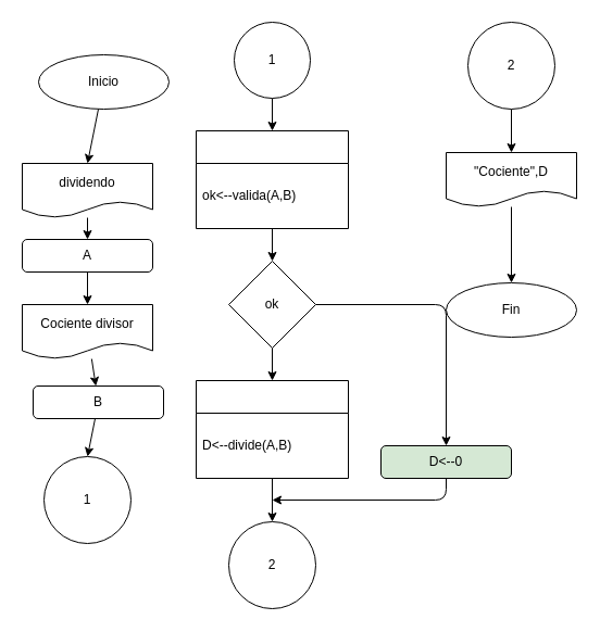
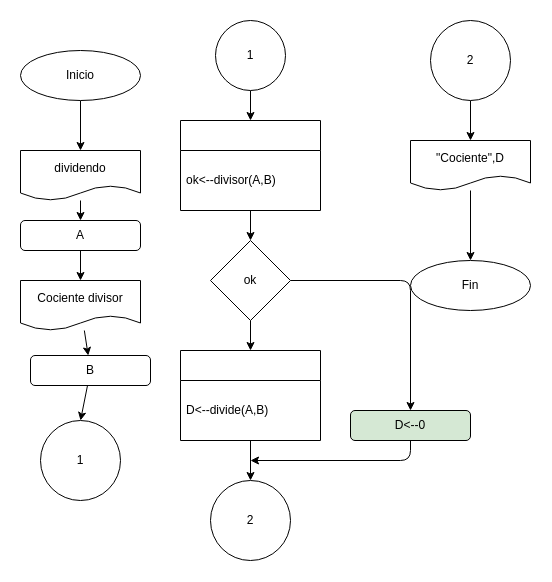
  <mxCell id="0" />
  <mxCell id="1" parent="0" />
  <mxCell id="2" style="edgeStyle=none;html=1;entryX=0.5;entryY=0;entryDx=0;entryDy=0;" parent="1" source="3" target="7" edge="1"><mxGeometry relative="1" as="geometry" /></mxCell>
- <mxCell id="3" value="Inicio" style="ellipse;whiteSpace=wrap;html=1;" parent="1" vertex="1"><mxGeometry x="35" y="50" width="120" height="50" as="geometry" /></mxCell>
+ <mxCell id="3" value="Inicio" style="ellipse;whiteSpace=wrap;html=1;" parent="1" vertex="1"><mxGeometry x="20" y="50" width="120" height="50" as="geometry" /></mxCell>
  <mxCell id="4" style="edgeStyle=none;html=1;entryX=0.5;entryY=0;entryDx=0;entryDy=0;" parent="1" source="5" target="9" edge="1"><mxGeometry relative="1" as="geometry" /></mxCell>
  <mxCell id="5" value="A" style="rounded=1;whiteSpace=wrap;html=1;" parent="1" vertex="1"><mxGeometry x="20" y="220" width="120" height="30" as="geometry" /></mxCell>
  <mxCell id="6" style="edgeStyle=none;html=1;entryX=0.5;entryY=0;entryDx=0;entryDy=0;" parent="1" source="7" target="5" edge="1"><mxGeometry relative="1" as="geometry" /></mxCell>
  <mxCell id="7" value="dividendo" style="shape=document;whiteSpace=wrap;html=1;boundedLbl=1;" parent="1" vertex="1"><mxGeometry x="20" y="150" width="120" height="50" as="geometry" /></mxCell>
  <mxCell id="8" style="edgeStyle=none;html=1;" parent="1" source="9" target="11" edge="1"><mxGeometry relative="1" as="geometry" /></mxCell>
  <mxCell id="9" value="Cociente divisor" style="shape=document;whiteSpace=wrap;html=1;boundedLbl=1;" parent="1" vertex="1"><mxGeometry x="20" y="280" width="120" height="50" as="geometry" /></mxCell>
  <mxCell id="10" style="edgeStyle=none;html=1;entryX=0.5;entryY=0;entryDx=0;entryDy=0;" parent="1" source="11" target="12" edge="1"><mxGeometry relative="1" as="geometry" /></mxCell>
  <mxCell id="11" value="B" style="rounded=1;whiteSpace=wrap;html=1;" parent="1" vertex="1"><mxGeometry x="30" y="355" width="120" height="30" as="geometry" /></mxCell>
  <mxCell id="12" value="1" style="ellipse;whiteSpace=wrap;html=1;aspect=fixed;" parent="1" vertex="1"><mxGeometry x="40" y="420" width="80" height="80" as="geometry" /></mxCell>
  <mxCell id="13" style="edgeStyle=none;html=1;entryX=0.5;entryY=0;entryDx=0;entryDy=0;" parent="1" source="14" target="16" edge="1"><mxGeometry relative="1" as="geometry" /></mxCell>
  <mxCell id="14" value="1" style="ellipse;whiteSpace=wrap;html=1;aspect=fixed;" parent="1" vertex="1"><mxGeometry x="215" y="20" width="70" height="70" as="geometry" /></mxCell>
  <mxCell id="15" style="edgeStyle=none;html=1;exitX=0.5;exitY=1;exitDx=0;exitDy=0;entryX=0.5;entryY=0;entryDx=0;entryDy=0;" parent="1" source="16" target="20" edge="1"><mxGeometry relative="1" as="geometry" /></mxCell>
  <mxCell id="16" value="" style="swimlane;fontStyle=0;childLayout=stackLayout;horizontal=1;startSize=30;horizontalStack=0;resizeParent=1;resizeParentMax=0;resizeLast=0;collapsible=1;marginBottom=0;whiteSpace=wrap;html=1;" parent="1" vertex="1"><mxGeometry x="180" y="120" width="140" height="90" as="geometry" /></mxCell>
- <mxCell id="17" value="ok&amp;lt;--valida(A,B)" style="text;strokeColor=none;fillColor=none;align=left;verticalAlign=middle;spacingLeft=4;spacingRight=4;overflow=hidden;points=[[0,0.5],[1,0.5]];portConstraint=eastwest;rotatable=0;whiteSpace=wrap;html=1;" parent="16" vertex="1"><mxGeometry y="30" width="140" height="60" as="geometry" /></mxCell>
+ <mxCell id="17" value="ok&amp;lt;--divisor(A,B)" style="text;strokeColor=none;fillColor=none;align=left;verticalAlign=middle;spacingLeft=4;spacingRight=4;overflow=hidden;points=[[0,0.5],[1,0.5]];portConstraint=eastwest;rotatable=0;whiteSpace=wrap;html=1;" parent="16" vertex="1"><mxGeometry y="30" width="140" height="60" as="geometry" /></mxCell>
  <mxCell id="18" style="edgeStyle=none;html=1;exitX=0.5;exitY=1;exitDx=0;exitDy=0;entryX=0.5;entryY=0;entryDx=0;entryDy=0;" parent="1" source="20" target="22" edge="1"><mxGeometry relative="1" as="geometry" /></mxCell>
  <mxCell id="19" style="edgeStyle=none;html=1;entryX=0.5;entryY=0;entryDx=0;entryDy=0;" parent="1" source="20" target="31" edge="1"><mxGeometry relative="1" as="geometry"><mxPoint x="440" y="350" as="targetPoint" /><Array as="points"><mxPoint x="410" y="280" /></Array></mxGeometry></mxCell>
  <mxCell id="20" value="ok" style="rhombus;whiteSpace=wrap;html=1;" parent="1" vertex="1"><mxGeometry x="210" y="240" width="80" height="80" as="geometry" /></mxCell>
  <mxCell id="21" style="edgeStyle=none;html=1;entryX=0.5;entryY=0;entryDx=0;entryDy=0;" parent="1" source="22" target="24" edge="1"><mxGeometry relative="1" as="geometry" /></mxCell>
  <mxCell id="22" value="" style="swimlane;fontStyle=0;childLayout=stackLayout;horizontal=1;startSize=30;horizontalStack=0;resizeParent=1;resizeParentMax=0;resizeLast=0;collapsible=1;marginBottom=0;whiteSpace=wrap;html=1;" parent="1" vertex="1"><mxGeometry x="180" y="350" width="140" height="90" as="geometry" /></mxCell>
  <mxCell id="23" value="D&amp;lt;--divide(A,B)" style="text;strokeColor=none;fillColor=none;align=left;verticalAlign=middle;spacingLeft=4;spacingRight=4;overflow=hidden;points=[[0,0.5],[1,0.5]];portConstraint=eastwest;rotatable=0;whiteSpace=wrap;html=1;" parent="22" vertex="1"><mxGeometry y="30" width="140" height="60" as="geometry" /></mxCell>
  <mxCell id="24" value="2" style="ellipse;whiteSpace=wrap;html=1;aspect=fixed;" parent="1" vertex="1"><mxGeometry x="210" y="480" width="80" height="80" as="geometry" /></mxCell>
  <mxCell id="25" style="edgeStyle=none;html=1;entryX=0.5;entryY=0;entryDx=0;entryDy=0;" parent="1" source="26" target="28" edge="1"><mxGeometry relative="1" as="geometry" /></mxCell>
  <mxCell id="26" value="2" style="ellipse;whiteSpace=wrap;html=1;aspect=fixed;" parent="1" vertex="1"><mxGeometry x="430" y="20" width="80" height="80" as="geometry" /></mxCell>
  <mxCell id="27" style="edgeStyle=none;html=1;entryX=0.5;entryY=0;entryDx=0;entryDy=0;" parent="1" source="28" target="29" edge="1"><mxGeometry relative="1" as="geometry" /></mxCell>
  <mxCell id="28" value="&quot;Cociente&quot;,D" style="shape=document;whiteSpace=wrap;html=1;boundedLbl=1;" parent="1" vertex="1"><mxGeometry x="410" y="140" width="120" height="50" as="geometry" /></mxCell>
  <mxCell id="29" value="Fin" style="ellipse;whiteSpace=wrap;html=1;" parent="1" vertex="1"><mxGeometry x="410" y="260" width="120" height="50" as="geometry" /></mxCell>
  <mxCell id="30" style="edgeStyle=none;html=1;" parent="1" source="31" edge="1"><mxGeometry relative="1" as="geometry"><mxPoint x="250" y="460" as="targetPoint" /><Array as="points"><mxPoint x="410" y="460" /></Array></mxGeometry></mxCell>
  <mxCell id="31" value="D&amp;lt;--0" style="rounded=1;whiteSpace=wrap;html=1;fillColor=#d5e8d4;" parent="1" vertex="1"><mxGeometry x="350" y="410" width="120" height="30" as="geometry" /></mxCell>
